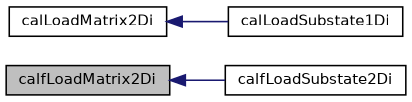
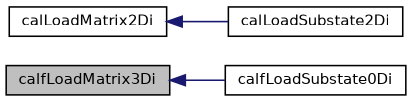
  digraph {
    rankdir=LR
    node [color=black fillcolor=white fontname=Helvetica fontsize=10 shape=record style=filled]
    edge [color=midnightblue dir=back fontname=Helvetica fontsize=10 labelfontname=Helvetica labelfontsize=10 style=solid]
-   n1 [fillcolor=grey75 fontcolor=black height=0.2 label=calfLoadMatrix2Di width=0.4]
-   n2 [height=0.2 label=calfLoadSubstate2Di width=0.4]
+   n1 [fillcolor=grey75 fontcolor=black height=0.2 label=calfLoadMatrix3Di width=0.4]
+   n2 [height=0.2 label=calfLoadSubstate0Di width=0.4]
    n3 [height=0.2 label=calLoadMatrix2Di width=0.4]
-   n4 [height=0.2 label=calLoadSubstate1Di width=0.4]
+   n4 [height=0.2 label=calLoadSubstate2Di width=0.4]
    n1 -> n2
    n3 -> n4
  }
